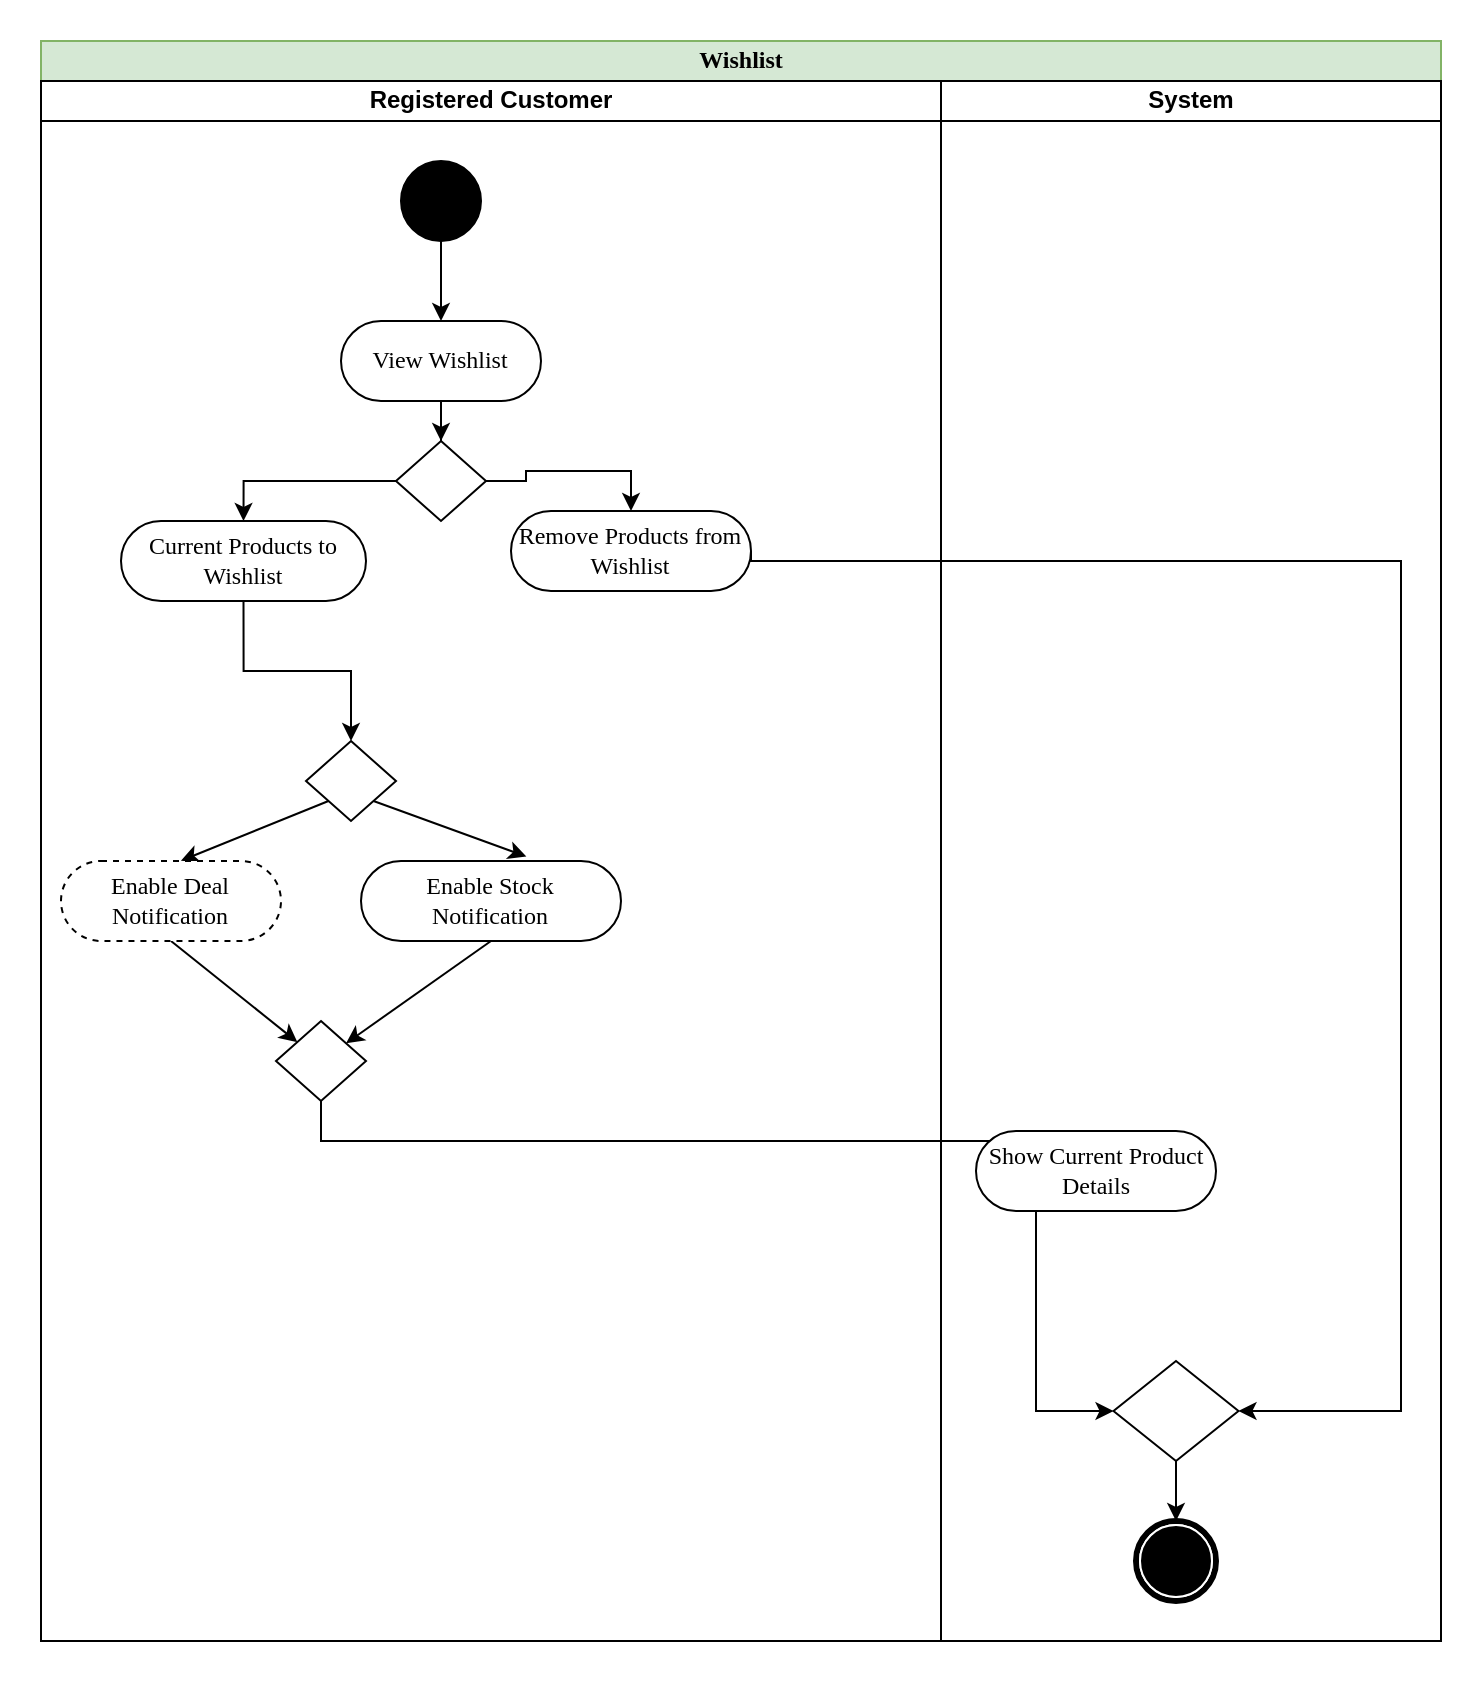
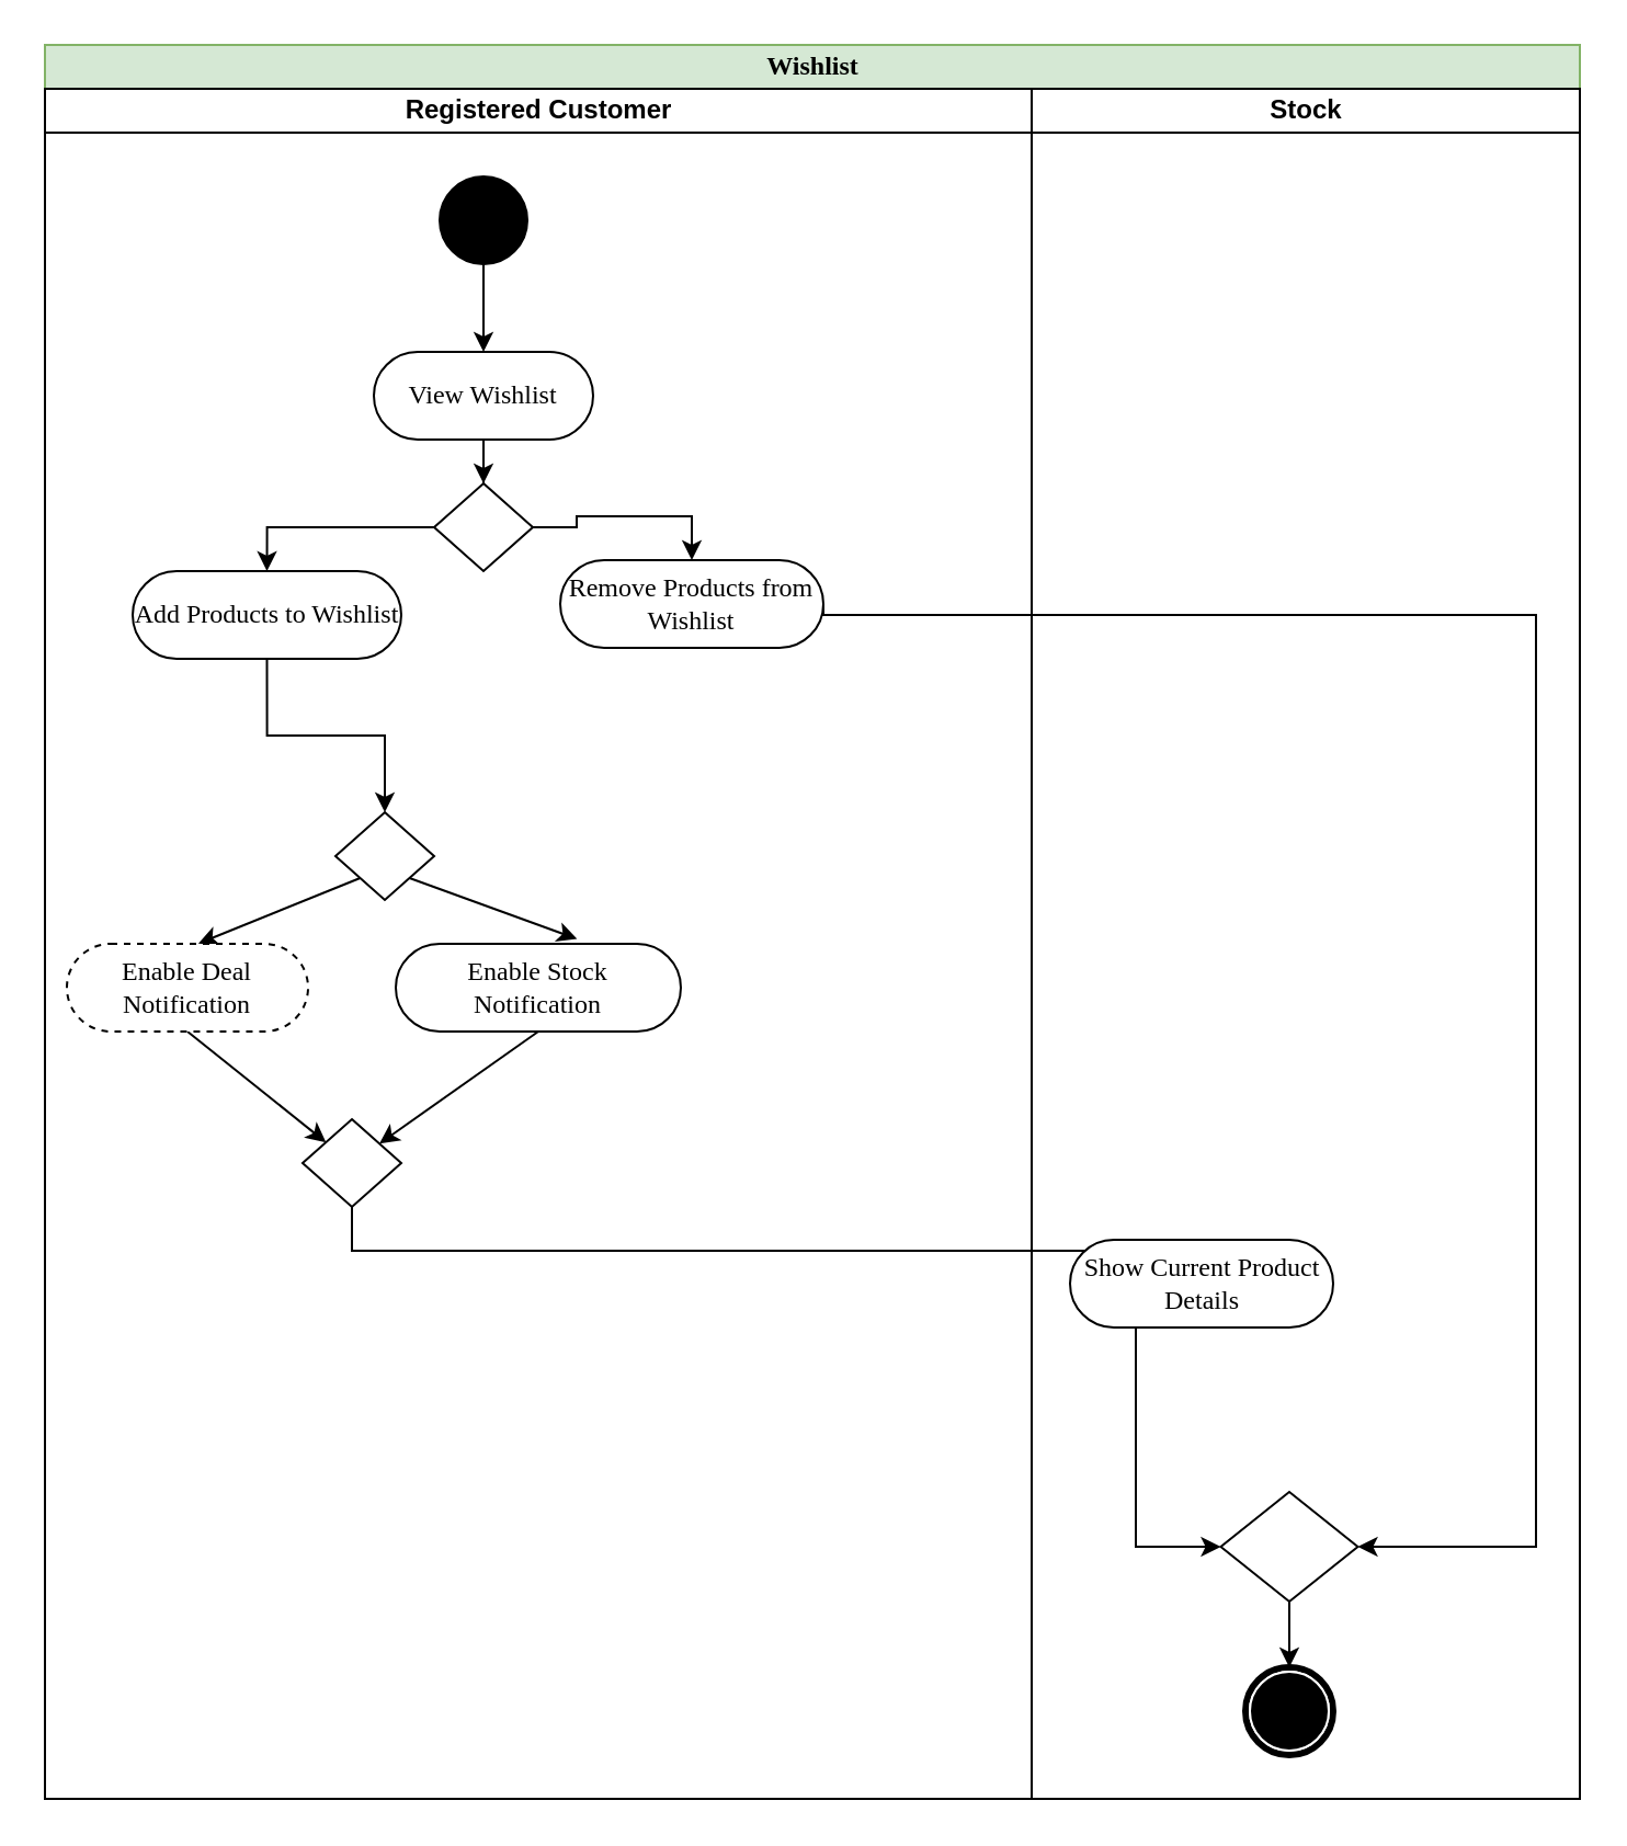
  <mxCell id="0" />
  <mxCell id="1" parent="0" />
  <mxCell id="2" value="Wishlist" style="swimlane;html=1;childLayout=stackLayout;startSize=20;rounded=0;shadow=0;comic=0;labelBackgroundColor=none;strokeWidth=1;fontFamily=Verdana;fontSize=12;align=center;fillColor=#d5e8d4;strokeColor=#82b366;" parent="1" vertex="1"><mxGeometry x="20" y="20" width="700" height="800" as="geometry" /></mxCell>
  <mxCell id="3" style="edgeStyle=orthogonalEdgeStyle;rounded=0;orthogonalLoop=1;jettySize=auto;html=1;exitX=0.5;exitY=1;exitDx=0;exitDy=0;entryX=0.5;entryY=0;entryDx=0;entryDy=0;" parent="2" source="23" target="27" edge="1"><mxGeometry relative="1" as="geometry"><mxPoint x="550" y="560" as="targetPoint" /><mxPoint x="145" y="530" as="sourcePoint" /><Array as="points"><mxPoint x="140" y="550" /><mxPoint x="527" y="550" /></Array></mxGeometry></mxCell>
  <mxCell id="4" style="edgeStyle=orthogonalEdgeStyle;rounded=0;orthogonalLoop=1;jettySize=auto;html=1;exitX=1;exitY=0.5;exitDx=0;exitDy=0;entryX=1;entryY=0.5;entryDx=0;entryDy=0;" parent="2" source="12" target="30" edge="1"><mxGeometry relative="1" as="geometry"><Array as="points"><mxPoint x="680" y="260" /><mxPoint x="680" y="685" /></Array></mxGeometry></mxCell>
  <mxCell id="5" value="Registered Customer" style="swimlane;html=1;startSize=20;" parent="2" vertex="1"><mxGeometry y="20" width="450" height="780" as="geometry" /></mxCell>
  <mxCell id="6" style="edgeStyle=orthogonalEdgeStyle;rounded=0;orthogonalLoop=1;jettySize=auto;html=1;exitX=0.5;exitY=1;exitDx=0;exitDy=0;" parent="5" source="7" target="15" edge="1"><mxGeometry relative="1" as="geometry" /></mxCell>
  <mxCell id="7" value="View Wishlist" style="rounded=1;whiteSpace=wrap;html=1;shadow=0;comic=0;labelBackgroundColor=none;strokeWidth=1;fontFamily=Verdana;fontSize=12;align=center;arcSize=50;" parent="5" vertex="1"><mxGeometry x="150" y="120" width="100" height="40" as="geometry" /></mxCell>
  <mxCell id="8" value="" style="ellipse;whiteSpace=wrap;html=1;rounded=0;shadow=0;comic=0;labelBackgroundColor=none;strokeWidth=1;fillColor=#000000;fontFamily=Verdana;fontSize=12;align=center;" parent="5" vertex="1"><mxGeometry x="180" y="40" width="40" height="40" as="geometry" /></mxCell>
  <mxCell id="9" style="edgeStyle=orthogonalEdgeStyle;rounded=0;orthogonalLoop=1;jettySize=auto;html=1;exitX=0.5;exitY=1;exitDx=0;exitDy=0;entryX=0.5;entryY=0;entryDx=0;entryDy=0;" parent="5" source="8" target="7" edge="1"><mxGeometry relative="1" as="geometry"><mxPoint x="525" y="150" as="sourcePoint" /></mxGeometry></mxCell>
  <mxCell id="10" style="edgeStyle=orthogonalEdgeStyle;rounded=0;orthogonalLoop=1;jettySize=auto;html=1;exitX=0.5;exitY=1;exitDx=0;exitDy=0;entryX=0.5;entryY=0;entryDx=0;entryDy=0;" parent="5" source="11" target="18" edge="1"><mxGeometry relative="1" as="geometry" /></mxCell>
- <mxCell id="11" value="Current Products to Wishlist" style="rounded=1;whiteSpace=wrap;html=1;shadow=0;comic=0;labelBackgroundColor=none;strokeWidth=1;fontFamily=Verdana;fontSize=12;align=center;arcSize=50;" parent="5" vertex="1"><mxGeometry x="40" y="220" width="122.5" height="40" as="geometry" /></mxCell>
+ <mxCell id="11" value="Add Products to Wishlist" style="rounded=1;whiteSpace=wrap;html=1;shadow=0;comic=0;labelBackgroundColor=none;strokeWidth=1;fontFamily=Verdana;fontSize=12;align=center;arcSize=50;" parent="5" vertex="1"><mxGeometry x="40" y="220" width="122.5" height="40" as="geometry" /></mxCell>
  <mxCell id="12" value="Remove Products from Wishlist" style="rounded=1;whiteSpace=wrap;html=1;shadow=0;comic=0;labelBackgroundColor=none;strokeWidth=1;fontFamily=Verdana;fontSize=12;align=center;arcSize=50;" parent="5" vertex="1"><mxGeometry x="235" y="215" width="120" height="40" as="geometry" /></mxCell>
  <mxCell id="13" style="edgeStyle=orthogonalEdgeStyle;rounded=0;orthogonalLoop=1;jettySize=auto;html=1;exitX=1;exitY=0.5;exitDx=0;exitDy=0;entryX=0.5;entryY=0;entryDx=0;entryDy=0;" parent="5" source="15" target="12" edge="1"><mxGeometry relative="1" as="geometry" /></mxCell>
  <mxCell id="14" style="edgeStyle=orthogonalEdgeStyle;rounded=0;orthogonalLoop=1;jettySize=auto;html=1;exitX=0;exitY=0.5;exitDx=0;exitDy=0;entryX=0.5;entryY=0;entryDx=0;entryDy=0;" parent="5" source="15" target="11" edge="1"><mxGeometry relative="1" as="geometry" /></mxCell>
  <mxCell id="15" value="" style="rhombus;whiteSpace=wrap;html=1;" parent="5" vertex="1"><mxGeometry x="177.5" y="180" width="45" height="40" as="geometry" /></mxCell>
  <mxCell id="16" style="rounded=0;orthogonalLoop=1;jettySize=auto;html=1;exitX=0;exitY=1;exitDx=0;exitDy=0;entryX=0.545;entryY=-0.003;entryDx=0;entryDy=0;entryPerimeter=0;" parent="5" source="18" target="22" edge="1"><mxGeometry relative="1" as="geometry" /></mxCell>
  <mxCell id="17" style="rounded=0;orthogonalLoop=1;jettySize=auto;html=1;exitX=1;exitY=1;exitDx=0;exitDy=0;entryX=0.636;entryY=-0.055;entryDx=0;entryDy=0;entryPerimeter=0;" parent="5" source="18" target="20" edge="1"><mxGeometry relative="1" as="geometry" /></mxCell>
  <mxCell id="18" value="" style="rhombus;whiteSpace=wrap;html=1;" parent="5" vertex="1"><mxGeometry x="132.5" y="330" width="45" height="40" as="geometry" /></mxCell>
  <mxCell id="19" style="edgeStyle=none;rounded=0;orthogonalLoop=1;jettySize=auto;html=1;exitX=0.5;exitY=1;exitDx=0;exitDy=0;" parent="5" source="20" target="23" edge="1"><mxGeometry relative="1" as="geometry"><mxPoint x="214.93" y="502" as="targetPoint" /></mxGeometry></mxCell>
  <mxCell id="20" value="Enable Stock&lt;br&gt;Notification" style="rounded=1;whiteSpace=wrap;html=1;shadow=0;comic=0;labelBackgroundColor=none;strokeWidth=1;fontFamily=Verdana;fontSize=12;align=center;arcSize=50;" parent="5" vertex="1"><mxGeometry x="160" y="390" width="130" height="40" as="geometry" /></mxCell>
  <mxCell id="21" style="edgeStyle=none;rounded=0;orthogonalLoop=1;jettySize=auto;html=1;exitX=0.5;exitY=1;exitDx=0;exitDy=0;" parent="5" source="22" target="23" edge="1"><mxGeometry relative="1" as="geometry"><mxPoint x="64.99" y="500" as="targetPoint" /></mxGeometry></mxCell>
  <mxCell id="22" value="Enable Deal&lt;br&gt;Notification" style="rounded=1;whiteSpace=wrap;html=1;shadow=0;comic=0;labelBackgroundColor=none;strokeWidth=1;fontFamily=Verdana;fontSize=12;align=center;arcSize=50;dashed=1;" parent="5" vertex="1"><mxGeometry x="10" y="390" width="110" height="40" as="geometry" /></mxCell>
  <mxCell id="23" value="" style="rhombus;whiteSpace=wrap;html=1;" vertex="1" parent="5"><mxGeometry x="117.5" y="470" width="45" height="40" as="geometry" /></mxCell>
- <mxCell id="24" value="System" style="swimlane;html=1;startSize=20;" parent="2" vertex="1"><mxGeometry x="450" y="20" width="250" height="780" as="geometry" /></mxCell>
+ <mxCell id="24" value="Stock" style="swimlane;html=1;startSize=20;" parent="2" vertex="1"><mxGeometry x="450" y="20" width="250" height="780" as="geometry" /></mxCell>
  <mxCell id="25" value="" style="shape=mxgraph.bpmn.shape;html=1;verticalLabelPosition=bottom;labelBackgroundColor=#ffffff;verticalAlign=top;perimeter=ellipsePerimeter;outline=end;symbol=terminate;rounded=0;shadow=0;comic=0;strokeWidth=1;fontFamily=Verdana;fontSize=12;align=center;" parent="24" vertex="1"><mxGeometry x="97.5" y="720" width="40" height="40" as="geometry" /></mxCell>
  <mxCell id="26" style="edgeStyle=orthogonalEdgeStyle;rounded=0;orthogonalLoop=1;jettySize=auto;html=1;exitX=0.25;exitY=1;exitDx=0;exitDy=0;entryX=0;entryY=0.5;entryDx=0;entryDy=0;" parent="24" source="27" target="30" edge="1"><mxGeometry relative="1" as="geometry" /></mxCell>
  <mxCell id="27" value="Show Current Product Details" style="rounded=1;whiteSpace=wrap;html=1;shadow=0;comic=0;labelBackgroundColor=none;strokeWidth=1;fontFamily=Verdana;fontSize=12;align=center;arcSize=50;" parent="24" vertex="1"><mxGeometry x="17.5" y="525" width="120" height="40" as="geometry" /></mxCell>
  <mxCell id="28" style="edgeStyle=orthogonalEdgeStyle;rounded=0;orthogonalLoop=1;jettySize=auto;html=1;exitX=0.5;exitY=1;exitDx=0;exitDy=0;" parent="24" source="27" target="27" edge="1"><mxGeometry relative="1" as="geometry" /></mxCell>
  <mxCell id="29" style="edgeStyle=orthogonalEdgeStyle;rounded=0;orthogonalLoop=1;jettySize=auto;html=1;exitX=0.5;exitY=1;exitDx=0;exitDy=0;entryX=0.5;entryY=0;entryDx=0;entryDy=0;" parent="24" source="30" target="25" edge="1"><mxGeometry relative="1" as="geometry" /></mxCell>
  <mxCell id="30" value="" style="rhombus;whiteSpace=wrap;html=1;fillColor=#FFFFFF;" parent="24" vertex="1"><mxGeometry x="86.25" y="640" width="62.5" height="50" as="geometry" /></mxCell>
